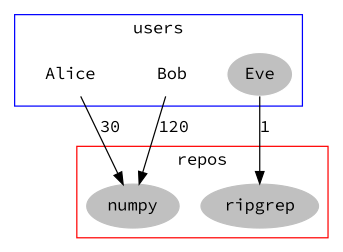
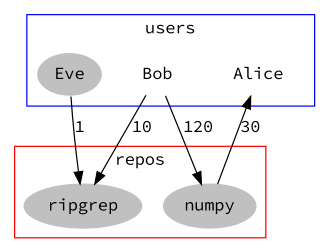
  digraph {
    fontname="Source Code Pro"
    node [color=white fontname="Source Code Pro" style=filled]
    edge [fontname="Source Code Pro"]
    Alice
    Bob
    Eve [fillcolor=grey]
    numpy [color=grey]
    ripgrep [color=grey]
    subgraph cluster_1 {
      color=blue
      label=users
      Alice
      Bob
      Eve
    }
    subgraph cluster_2 {
      color=red
      label=repos
      numpy
      ripgrep
    }
-   Alice -> numpy [label=30]
+   numpy -> Alice [label=30]
    Bob -> numpy [label=120]
+   Bob -> ripgrep [label=10]
    Eve -> ripgrep [label=1]
  }
